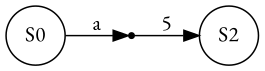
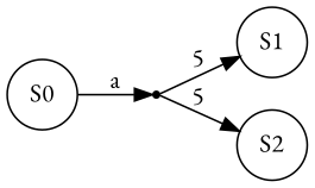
  digraph {
    rankdir=LR
    fontname="EB Garamond"
    node [shape=circle fontname="EB Garamond"]
    edge [fontname="EB Garamond"]
    a [shape=point]
    S0
+   S1
    S2
+   a -> S1 [label=5]
    a -> S2 [label=5]
    S0 -> a [label=a]
  }
